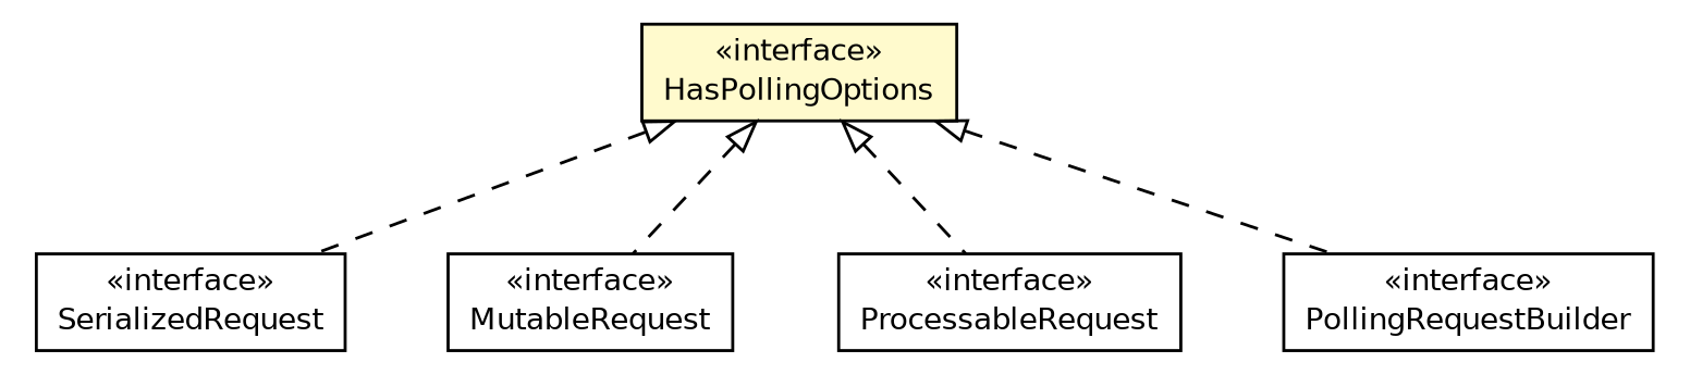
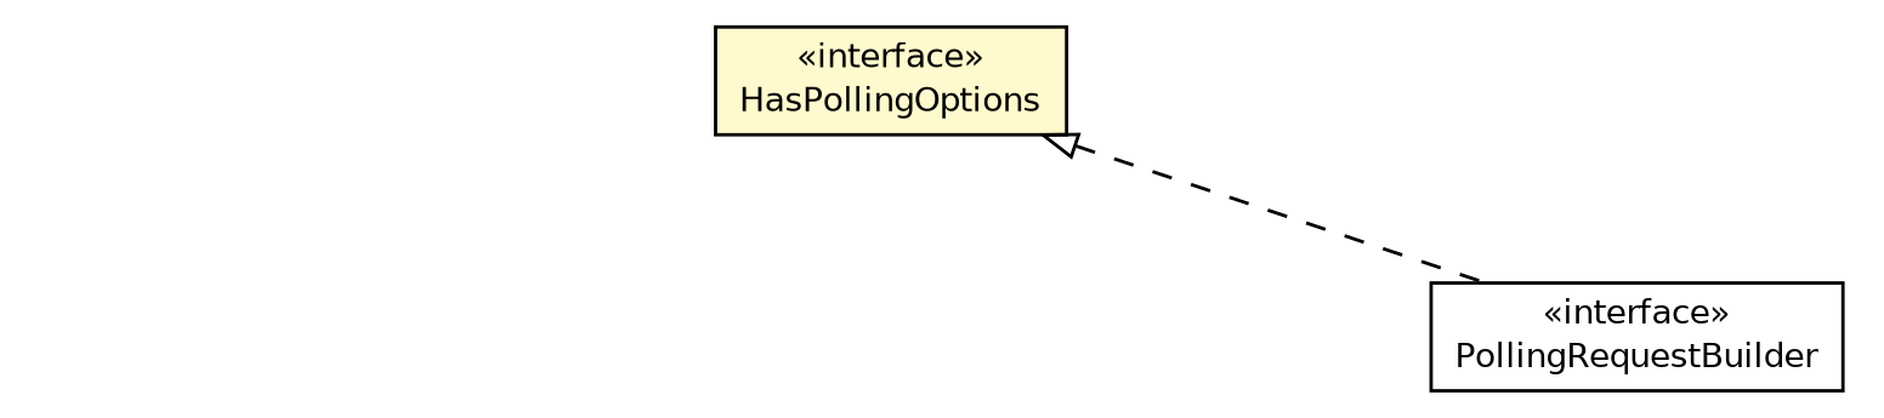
  digraph {
    nodesep=0.25
    ranksep=0.5
    node [fontcolor=black fontname=Helvetica fontsize=10.0 shape=plaintext]
    edge [arrowtail=empty dir=back fontname=Helvetica fontsize=10 headport=p labelfontname=Helvetica labelfontsize=10 style=dashed tailport=p]
-   n1 [label=<<table title="io.reinert.requestor.core.SerializedRequest" border="0" cellborder="1" cellspacing="0" cellpadding="2" port="p" href="./SerializedRequest.html"> 		<tr><td><table border="0" cellspacing="0" cellpadding="1"> <tr><td align="center" balign="center"> &#171;interface&#187; </td></tr> <tr><td align="center" balign="center"> SerializedRequest </td></tr> 		</table></td></tr> 		</table>>]
-   n2 [label=<<table title="io.reinert.requestor.core.MutableRequest" border="0" cellborder="1" cellspacing="0" cellpadding="2" port="p" href="./MutableRequest.html"> 		<tr><td><table border="0" cellspacing="0" cellpadding="1"> <tr><td align="center" balign="center"> &#171;interface&#187; </td></tr> <tr><td align="center" balign="center"> MutableRequest </td></tr> 		</table></td></tr> 		</table>>]
-   n3 [label=<<table title="io.reinert.requestor.core.ProcessableRequest" border="0" cellborder="1" cellspacing="0" cellpadding="2" port="p" href="./ProcessableRequest.html"> 		<tr><td><table border="0" cellspacing="0" cellpadding="1"> <tr><td align="center" balign="center"> &#171;interface&#187; </td></tr> <tr><td align="center" balign="center"> ProcessableRequest </td></tr> 		</table></td></tr> 		</table>>]
    n4 [label=<<table title="io.reinert.requestor.core.PollingRequestBuilder" border="0" cellborder="1" cellspacing="0" cellpadding="2" port="p" href="./PollingRequestBuilder.html"> 		<tr><td><table border="0" cellspacing="0" cellpadding="1"> <tr><td align="center" balign="center"> &#171;interface&#187; </td></tr> <tr><td align="center" balign="center"> PollingRequestBuilder </td></tr> 		</table></td></tr> 		</table>>]
    n5 [label=<<table title="io.reinert.requestor.core.HasPollingOptions" border="0" cellborder="1" cellspacing="0" cellpadding="2" port="p" bgcolor="lemonChiffon" href="./HasPollingOptions.html"> 		<tr><td><table border="0" cellspacing="0" cellpadding="1"> <tr><td align="center" balign="center"> &#171;interface&#187; </td></tr> <tr><td align="center" balign="center"> HasPollingOptions </td></tr> 		</table></td></tr> 		</table>>]
-   n5 -> n1
-   n5 -> n2
-   n5 -> n3
    n5 -> n4
  }
